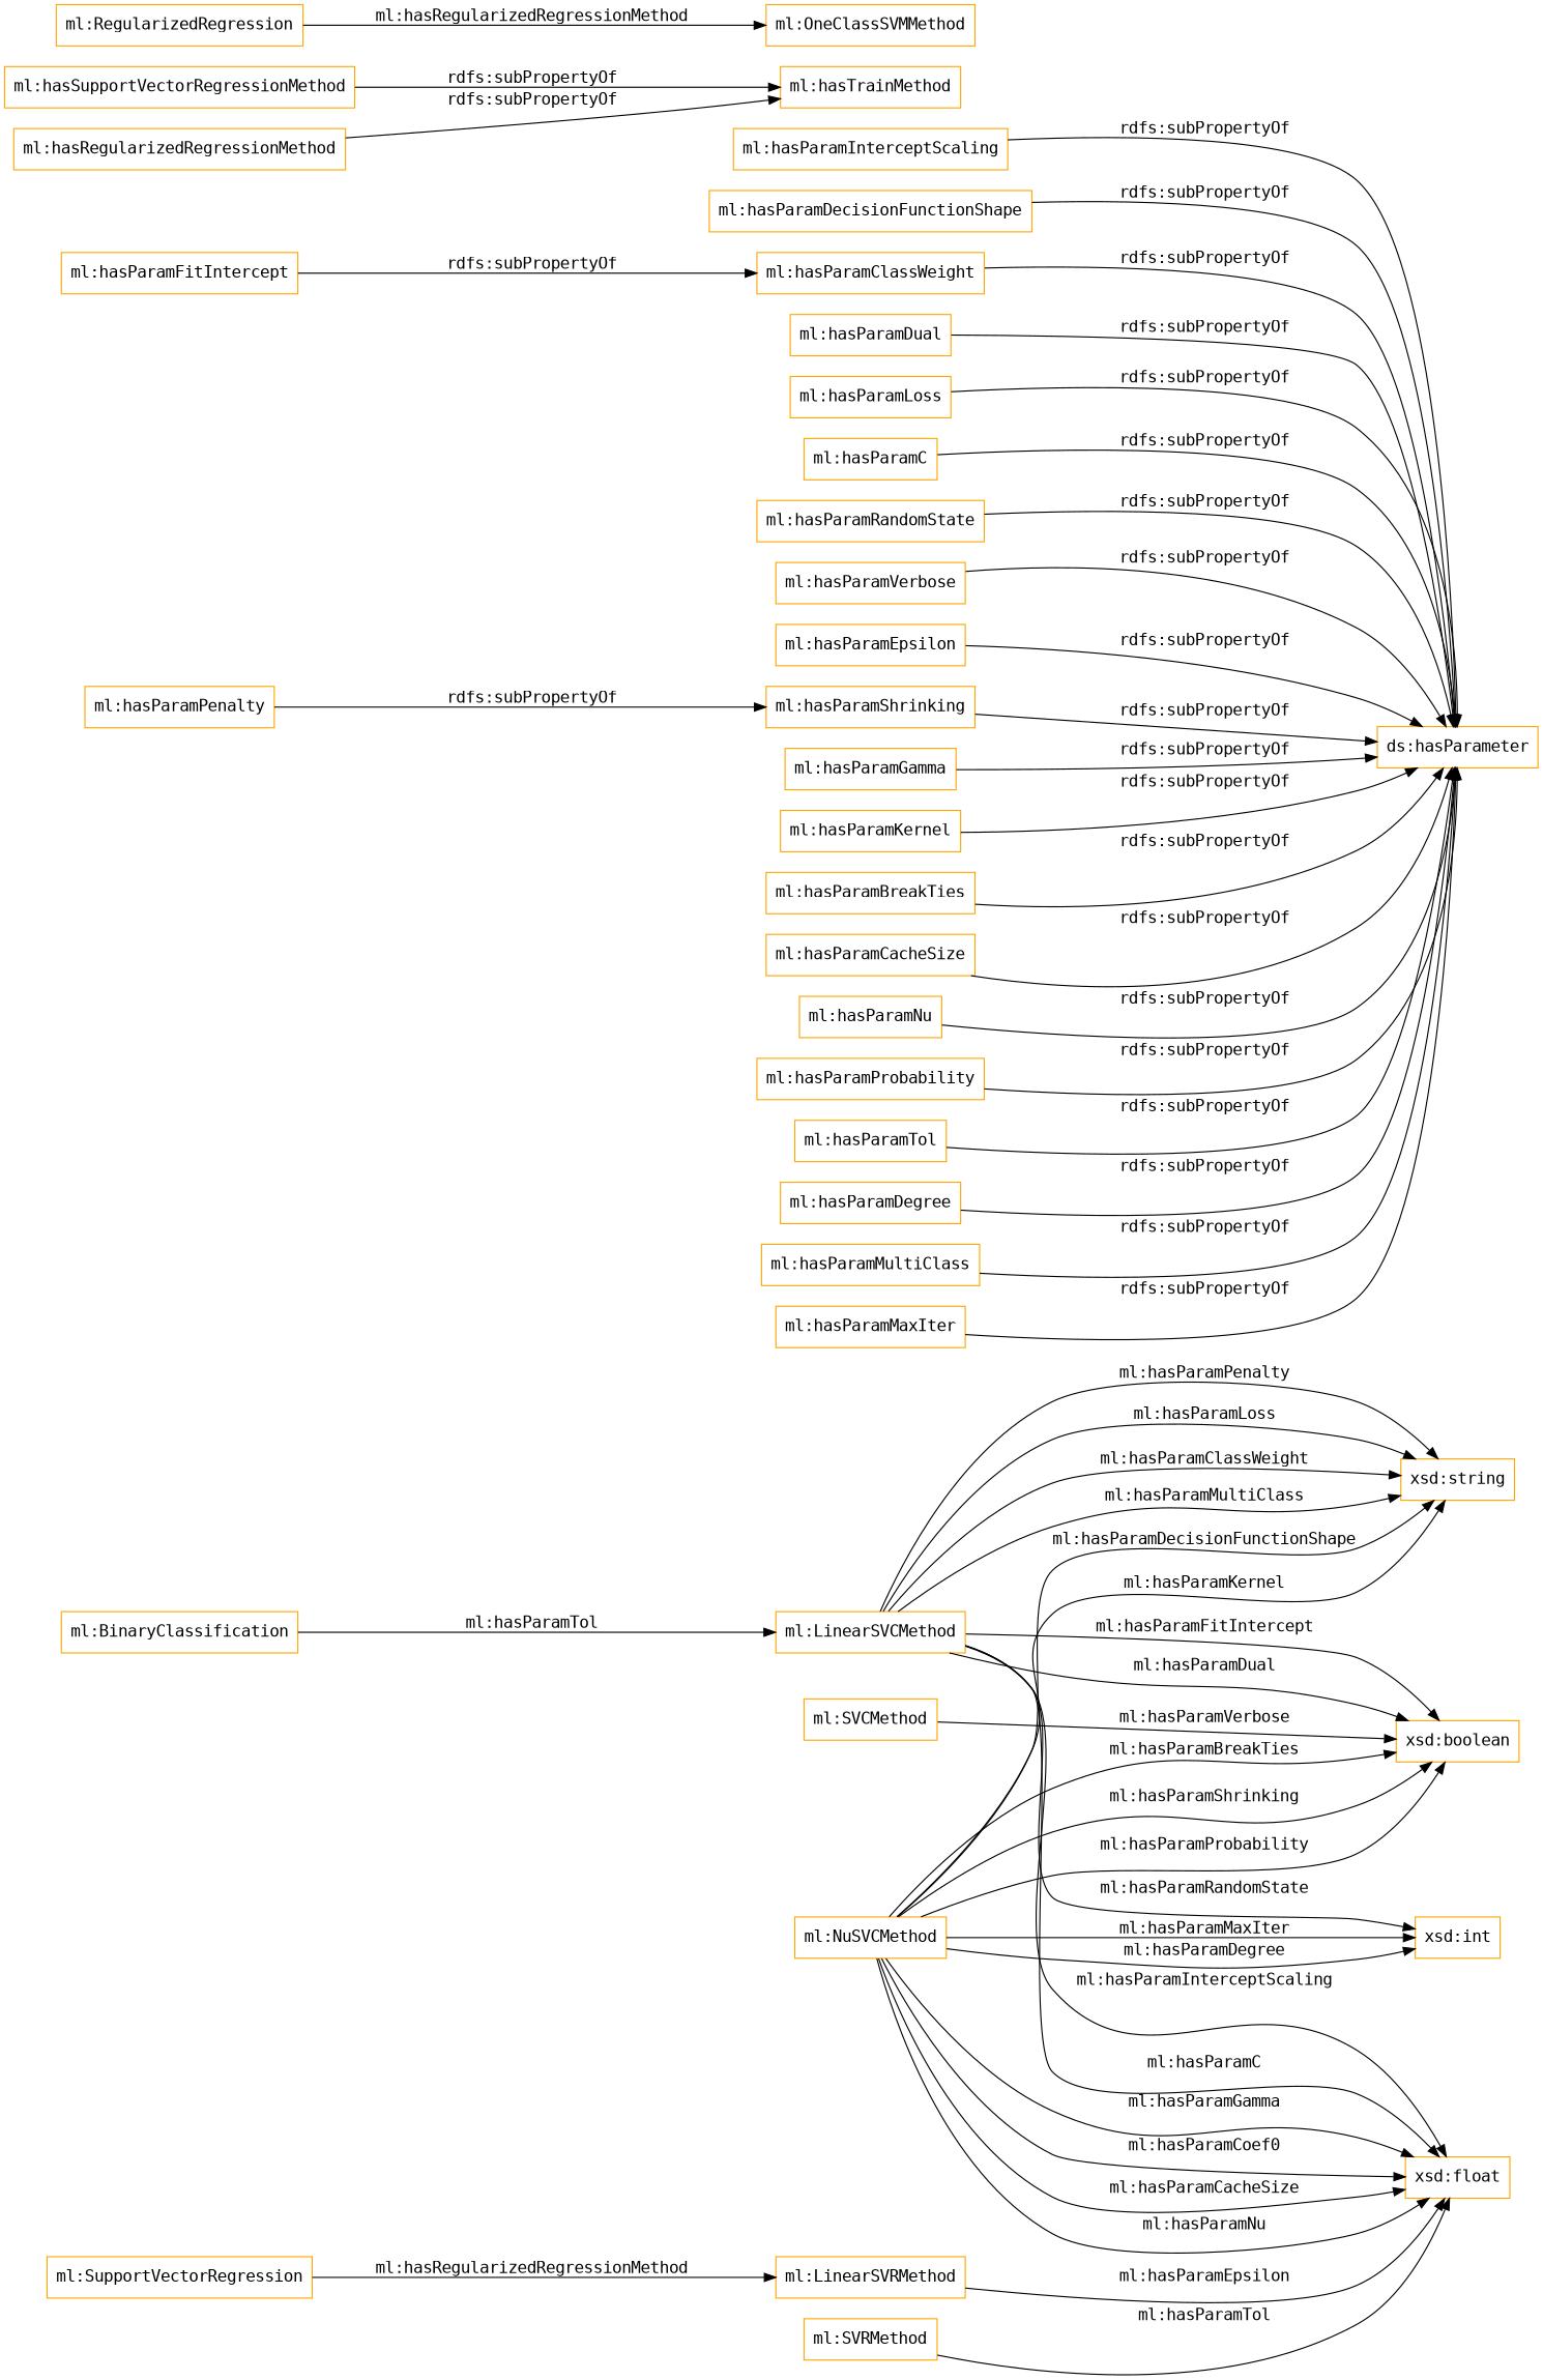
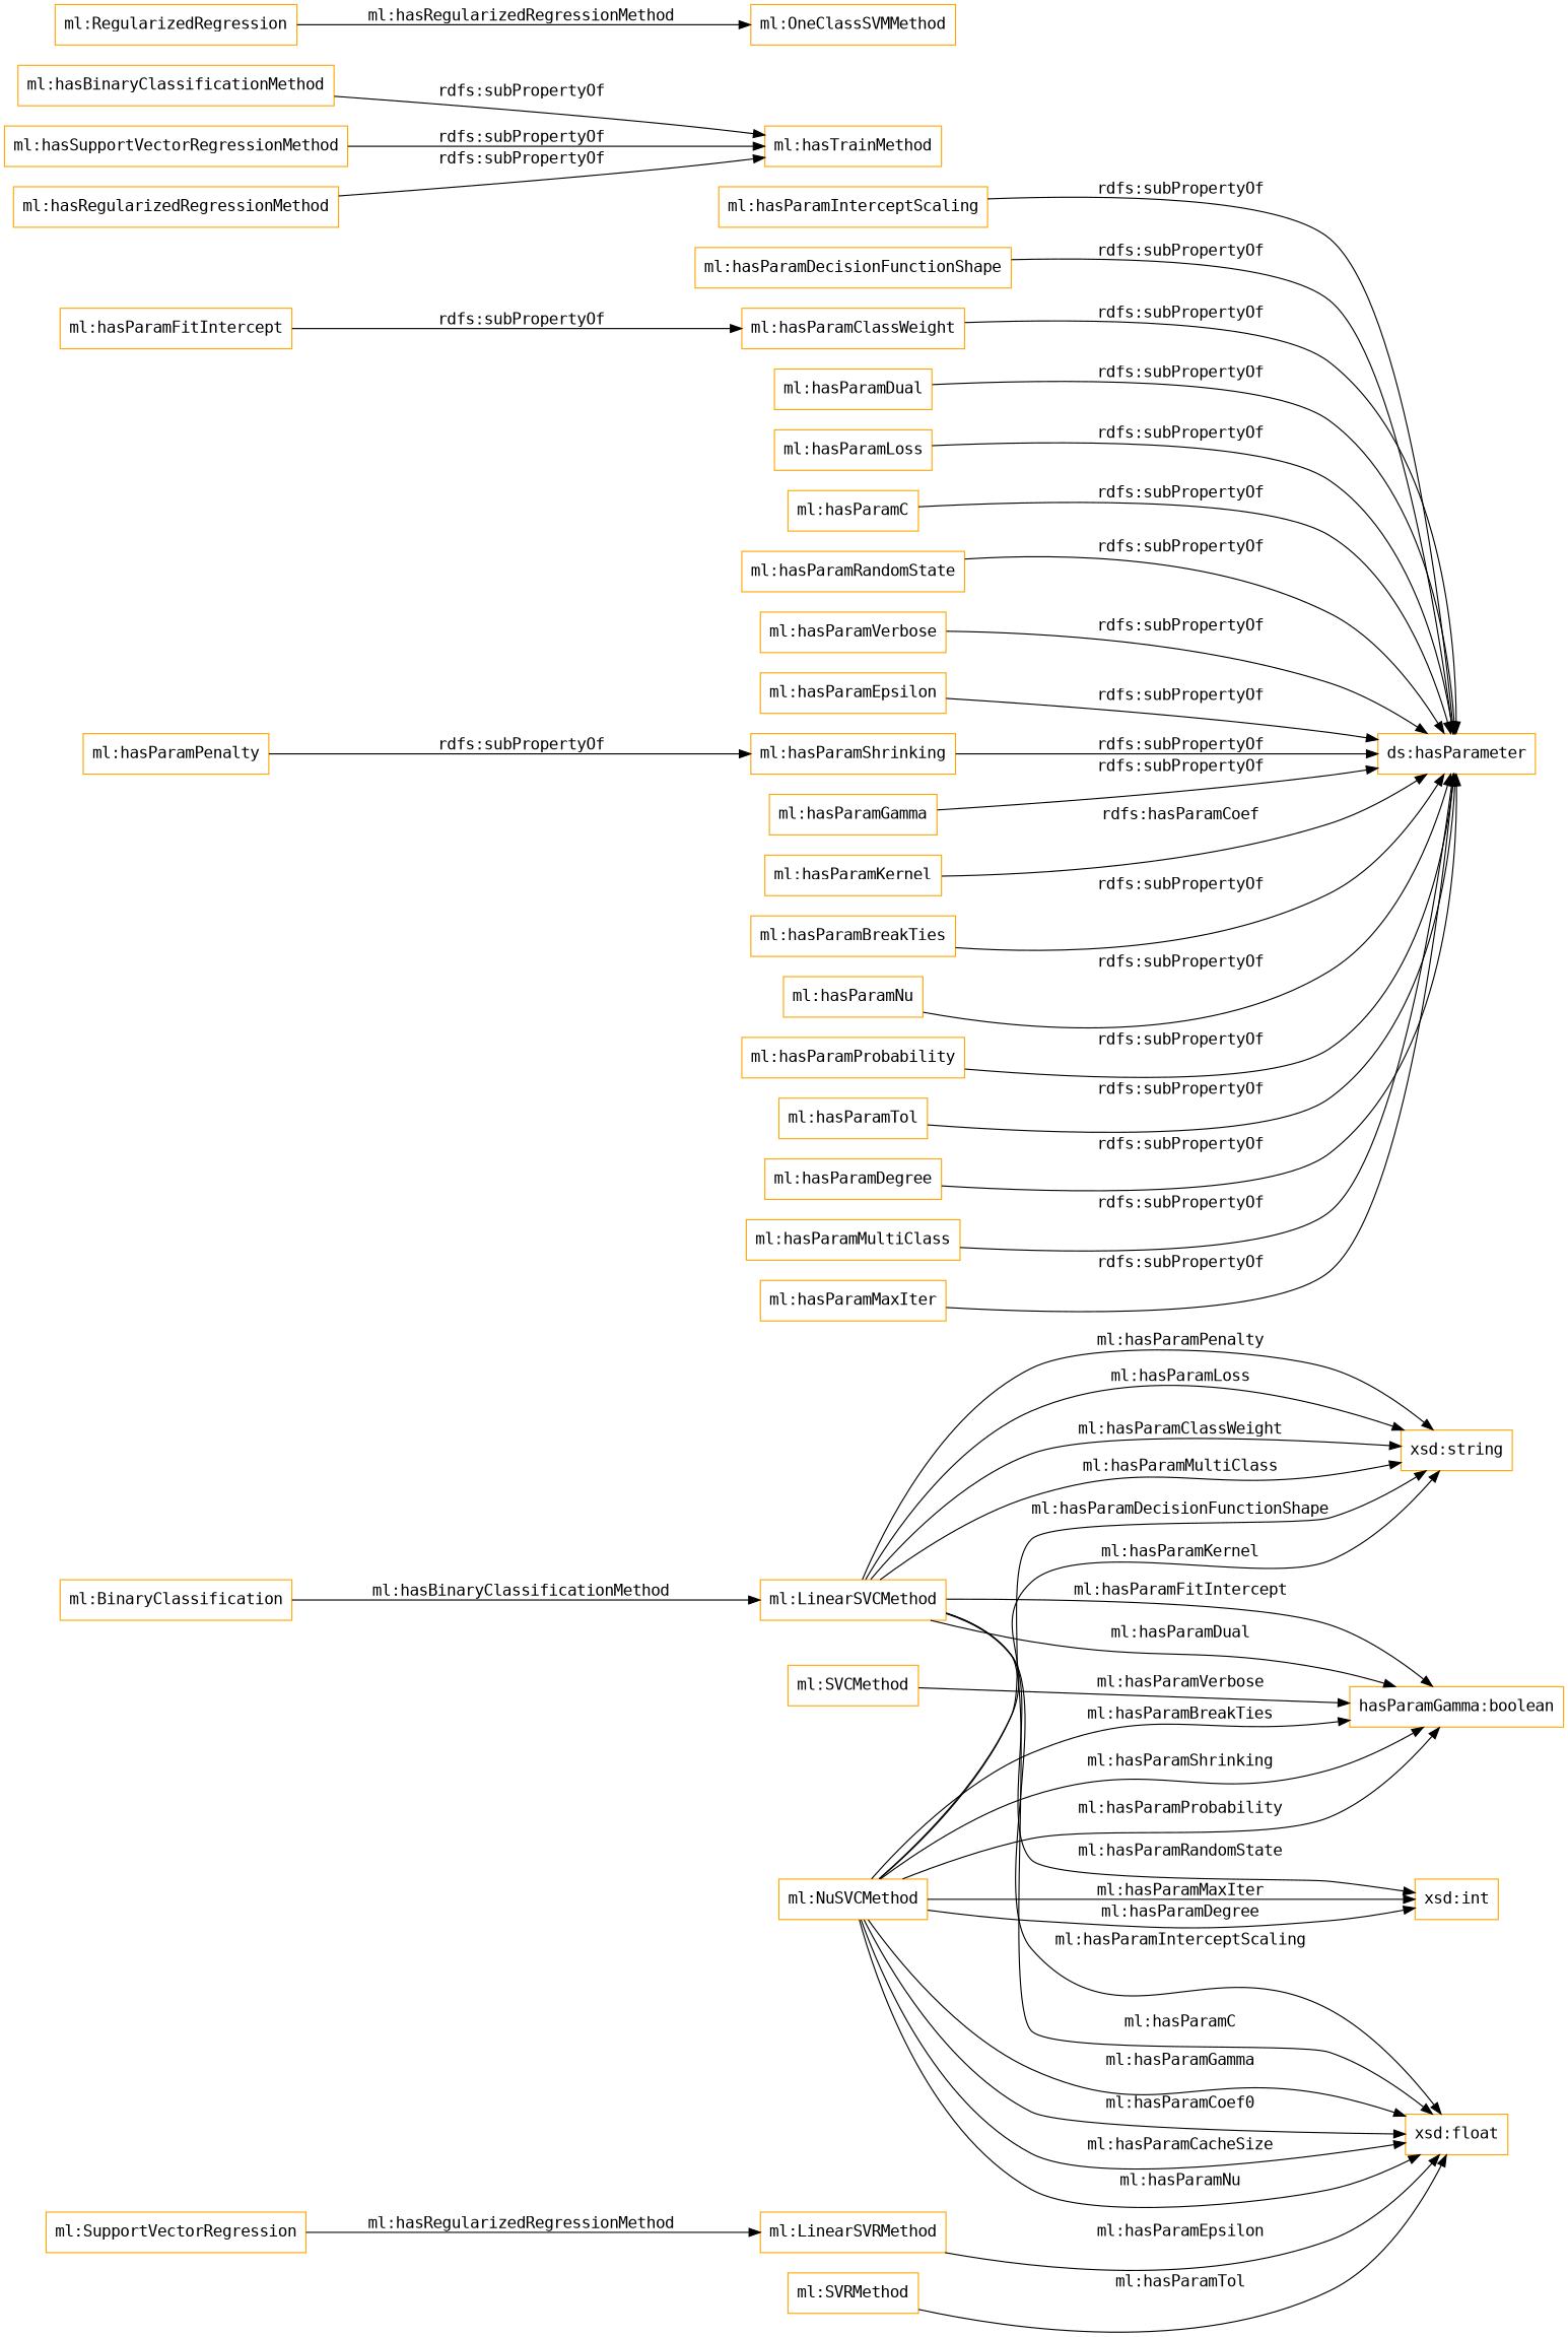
  digraph {
    fontname="DejaVu Sans Mono"
    rankdir=LR
    node [color=orange fontname="DejaVu Sans Mono" shape=rectangle]
    edge [fontname="DejaVu Sans Mono"]
    "ml:SVCMethod"
-   "xsd:boolean"
+   "xsd:boolean" [label="hasParamGamma:boolean"]
    "ml:NuSVCMethod"
    "xsd:float"
    "xsd:string"
    "xsd:int"
    "ml:LinearSVCMethod"
    "ml:SVRMethod"
    "ml:LinearSVRMethod"
    "ml:hasParamInterceptScaling"
    "ds:hasParameter"
    "ml:hasParamDecisionFunctionShape"
    "ml:hasParamFitIntercept"
    "ml:hasParamClassWeight"
    "ml:hasParamDual"
    "ml:hasParamLoss"
    "ml:hasParamC"
    "ml:hasParamRandomState"
+   "ml:hasBinaryClassificationMethod"
    "ml:hasTrainMethod"
    "ml:hasParamVerbose"
    "ml:hasParamEpsilon"
    "ml:hasParamShrinking"
    "ml:hasParamPenalty"
    "ml:hasParamGamma"
    "ml:hasSupportVectorRegressionMethod"
    "ml:hasParamKernel"
    "ml:hasParamBreakTies"
-   "ml:hasParamCacheSize"
    "ml:hasParamNu"
    "ml:hasParamProbability"
    "ml:hasRegularizedRegressionMethod"
    "ml:hasParamTol"
    "ml:hasParamDegree"
    "ml:hasParamMultiClass"
    "ml:hasParamMaxIter"
    "ml:RegularizedRegression"
    "ml:OneClassSVMMethod"
    "ml:BinaryClassification"
    "ml:SupportVectorRegression"
    "ml:SVCMethod" -> "xsd:boolean" [label="ml:hasParamVerbose"]
    "ml:NuSVCMethod" -> "xsd:boolean" [label="ml:hasParamShrinking"]
    "ml:NuSVCMethod" -> "xsd:boolean" [label="ml:hasParamProbability"]
    "ml:NuSVCMethod" -> "xsd:boolean" [label="ml:hasParamBreakTies"]
    "ml:NuSVCMethod" -> "xsd:float" [label="ml:hasParamCoef0"]
    "ml:NuSVCMethod" -> "xsd:float" [label="ml:hasParamCacheSize"]
    "ml:NuSVCMethod" -> "xsd:float" [label="ml:hasParamNu"]
    "ml:NuSVCMethod" -> "xsd:float" [label="ml:hasParamGamma"]
    "ml:NuSVCMethod" -> "xsd:string" [label="ml:hasParamDecisionFunctionShape"]
    "ml:NuSVCMethod" -> "xsd:string" [label="ml:hasParamKernel"]
    "ml:NuSVCMethod" -> "xsd:int" [label="ml:hasParamMaxIter"]
    "ml:NuSVCMethod" -> "xsd:int" [label="ml:hasParamDegree"]
    "ml:LinearSVCMethod" -> "xsd:boolean" [label="ml:hasParamDual"]
    "ml:LinearSVCMethod" -> "xsd:boolean" [label="ml:hasParamFitIntercept"]
    "ml:LinearSVCMethod" -> "xsd:float" [label="ml:hasParamInterceptScaling"]
    "ml:LinearSVCMethod" -> "xsd:float" [label="ml:hasParamC"]
    "ml:LinearSVCMethod" -> "xsd:string" [label="ml:hasParamLoss"]
    "ml:LinearSVCMethod" -> "xsd:string" [label="ml:hasParamClassWeight"]
    "ml:LinearSVCMethod" -> "xsd:string" [label="ml:hasParamMultiClass"]
    "ml:LinearSVCMethod" -> "xsd:string" [label="ml:hasParamPenalty"]
    "ml:LinearSVCMethod" -> "xsd:int" [label="ml:hasParamRandomState"]
    "ml:SVRMethod" -> "xsd:float" [label="ml:hasParamTol"]
    "ml:LinearSVRMethod" -> "xsd:float" [label="ml:hasParamEpsilon"]
    "ml:hasParamInterceptScaling" -> "ds:hasParameter" [label="rdfs:subPropertyOf"]
    "ml:hasParamDecisionFunctionShape" -> "ds:hasParameter" [label="rdfs:subPropertyOf"]
    "ml:hasParamFitIntercept" -> "ml:hasParamClassWeight" [label="rdfs:subPropertyOf"]
    "ml:hasParamClassWeight" -> "ds:hasParameter" [label="rdfs:subPropertyOf"]
    "ml:hasParamDual" -> "ds:hasParameter" [label="rdfs:subPropertyOf"]
    "ml:hasParamLoss" -> "ds:hasParameter" [label="rdfs:subPropertyOf"]
    "ml:hasParamC" -> "ds:hasParameter" [label="rdfs:subPropertyOf"]
    "ml:hasParamRandomState" -> "ds:hasParameter" [label="rdfs:subPropertyOf"]
+   "ml:hasBinaryClassificationMethod" -> "ml:hasTrainMethod" [label="rdfs:subPropertyOf"]
    "ml:hasParamVerbose" -> "ds:hasParameter" [label="rdfs:subPropertyOf"]
    "ml:hasParamEpsilon" -> "ds:hasParameter" [label="rdfs:subPropertyOf"]
    "ml:hasParamShrinking" -> "ds:hasParameter" [label="rdfs:subPropertyOf"]
    "ml:hasParamPenalty" -> "ml:hasParamShrinking" [label="rdfs:subPropertyOf"]
    "ml:hasParamGamma" -> "ds:hasParameter" [label="rdfs:subPropertyOf"]
    "ml:hasSupportVectorRegressionMethod" -> "ml:hasTrainMethod" [label="rdfs:subPropertyOf"]
-   "ml:hasParamKernel" -> "ds:hasParameter" [label="rdfs:subPropertyOf"]
+   "ml:hasParamKernel" -> "ds:hasParameter" [label="rdfs:hasParamCoef"]
    "ml:hasParamBreakTies" -> "ds:hasParameter" [label="rdfs:subPropertyOf"]
-   "ml:hasParamCacheSize" -> "ds:hasParameter" [label="rdfs:subPropertyOf"]
    "ml:hasParamNu" -> "ds:hasParameter" [label="rdfs:subPropertyOf"]
    "ml:hasParamProbability" -> "ds:hasParameter" [label="rdfs:subPropertyOf"]
    "ml:hasRegularizedRegressionMethod" -> "ml:hasTrainMethod" [label="rdfs:subPropertyOf"]
    "ml:hasParamTol" -> "ds:hasParameter" [label="rdfs:subPropertyOf"]
    "ml:hasParamDegree" -> "ds:hasParameter" [label="rdfs:subPropertyOf"]
    "ml:hasParamMultiClass" -> "ds:hasParameter" [label="rdfs:subPropertyOf"]
    "ml:hasParamMaxIter" -> "ds:hasParameter" [label="rdfs:subPropertyOf"]
    "ml:RegularizedRegression" -> "ml:OneClassSVMMethod" [label="ml:hasRegularizedRegressionMethod"]
-   "ml:BinaryClassification" -> "ml:LinearSVCMethod" [label="ml:hasParamTol"]
+   "ml:BinaryClassification" -> "ml:LinearSVCMethod" [label="ml:hasBinaryClassificationMethod"]
    "ml:SupportVectorRegression" -> "ml:LinearSVRMethod" [label="ml:hasRegularizedRegressionMethod"]
  }
